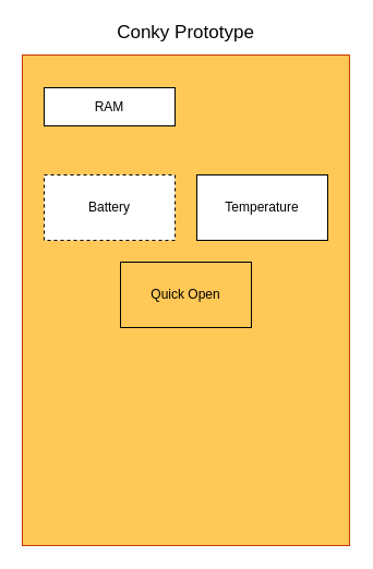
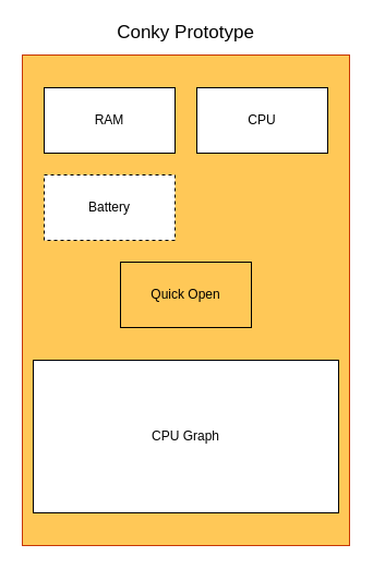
  <mxCell id="0" />
  <mxCell id="1" parent="0" />
  <mxCell id="2" value="" style="rounded=0;whiteSpace=wrap;html=1;fillColor=#FFC857;strokeColor=#C73500;fontColor=#ffffff;" vertex="1" parent="1"><mxGeometry x="20" y="50" width="300" height="450" as="geometry" /></mxCell>
- <mxCell id="3" value="RAM" style="rounded=0;whiteSpace=wrap;html=1;" vertex="1" parent="1"><mxGeometry x="40" y="80" width="120" height="35" as="geometry" /></mxCell>
+ <mxCell id="3" value="RAM" style="rounded=0;whiteSpace=wrap;html=1;" vertex="1" parent="1"><mxGeometry x="40" y="80" width="120" height="60" as="geometry" /></mxCell>
+ <mxCell id="4" value="CPU" style="rounded=0;whiteSpace=wrap;html=1;" vertex="1" parent="1"><mxGeometry x="180" y="80" width="120" height="60" as="geometry" /></mxCell>
  <mxCell id="5" value="Battery" style="rounded=0;whiteSpace=wrap;html=1;dashed=1;" vertex="1" parent="1"><mxGeometry x="40" y="160" width="120" height="60" as="geometry" /></mxCell>
- <mxCell id="6" value="Temperature" style="rounded=0;whiteSpace=wrap;html=1;" vertex="1" parent="1"><mxGeometry x="180" y="160" width="120" height="60" as="geometry" /></mxCell>
  <mxCell id="7" value="Quick Open" style="rounded=0;whiteSpace=wrap;html=1;fillColor=#ffc857;" vertex="1" parent="1"><mxGeometry x="110" y="240" width="120" height="60" as="geometry" /></mxCell>
+ <mxCell id="8" value="CPU Graph" style="rounded=0;whiteSpace=wrap;html=1;" vertex="1" parent="1"><mxGeometry x="30" y="330" width="280" height="140" as="geometry" /></mxCell>
  <mxCell id="9" value="&lt;font style=&quot;font-size: 17px&quot;&gt;Conky Prototype&lt;/font&gt;" style="text;html=1;strokeColor=none;fillColor=none;align=center;verticalAlign=middle;whiteSpace=wrap;rounded=0;" vertex="1" parent="1"><mxGeometry x="105" y="20" width="130" height="20" as="geometry" /></mxCell>
